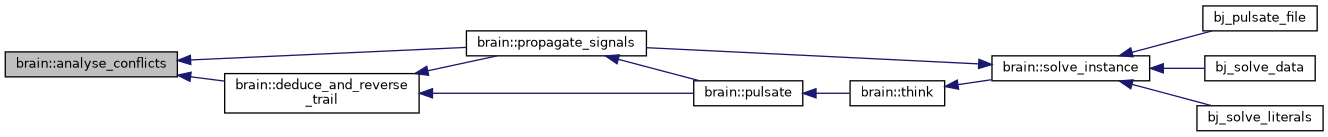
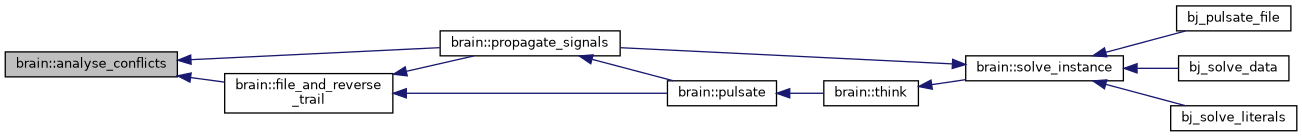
  digraph {
    rankdir=LR
    node [color=black fillcolor=white fontname=Helvetica fontsize=10 shape=record style=filled]
    edge [color=midnightblue dir=back fontname=Helvetica fontsize=10 labelfontname=Helvetica labelfontsize=10 style=solid]
    n1 [fillcolor=grey75 fontcolor=black height=0.2 label="brain::analyse_conflicts" width=0.4]
-   n2 [height=0.2 label="brain::deduce_and_reverse\l_trail" width=0.4]
+   n2 [height=0.2 label="brain::file_and_reverse\l_trail" width=0.4]
    n3 [height=0.2 label="brain::propagate_signals" width=0.4]
    n4 [height=0.2 label="brain::pulsate" width=0.4]
    n5 [height=0.2 label="brain::think" width=0.4]
    n6 [height=0.2 label="brain::solve_instance" width=0.4]
    n7 [height=0.2 label=bj_pulsate_file width=0.4]
    n8 [height=0.2 label=bj_solve_data width=0.4]
    n9 [height=0.2 label=bj_solve_literals width=0.4]
    n1 -> n2
    n1 -> n3
    n2 -> n3
    n2 -> n4
    n3 -> n4
    n4 -> n5
    n5 -> n6
    n6 -> n3
    n6 -> n7
    n6 -> n8
    n6 -> n9
  }
